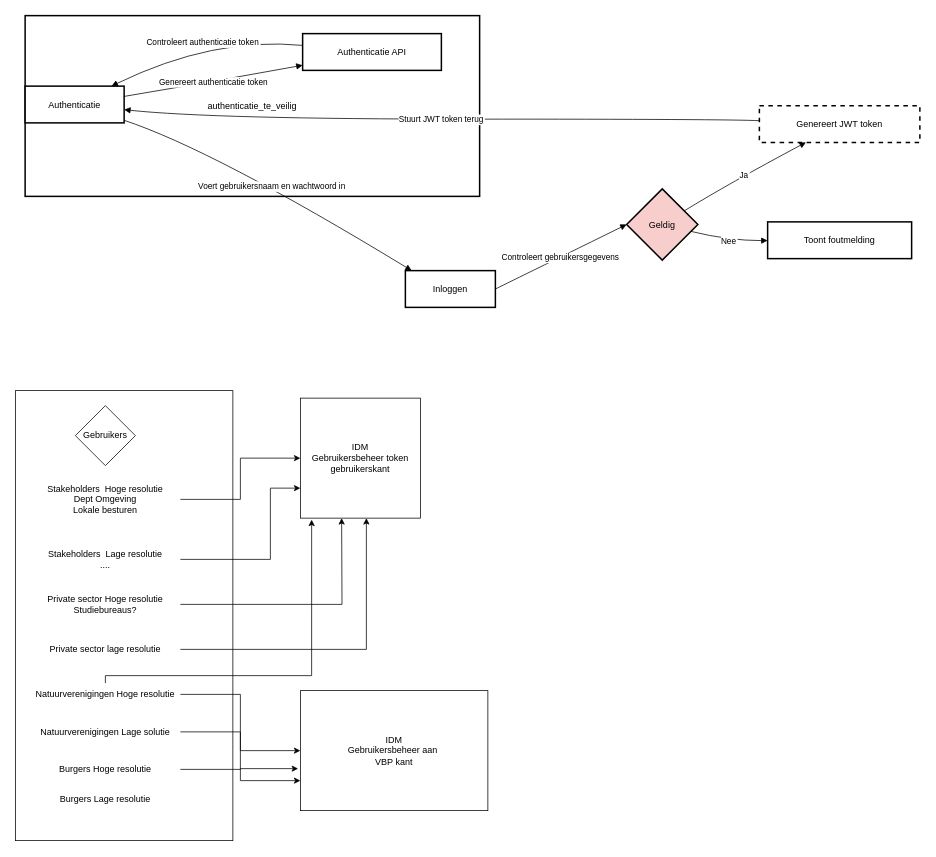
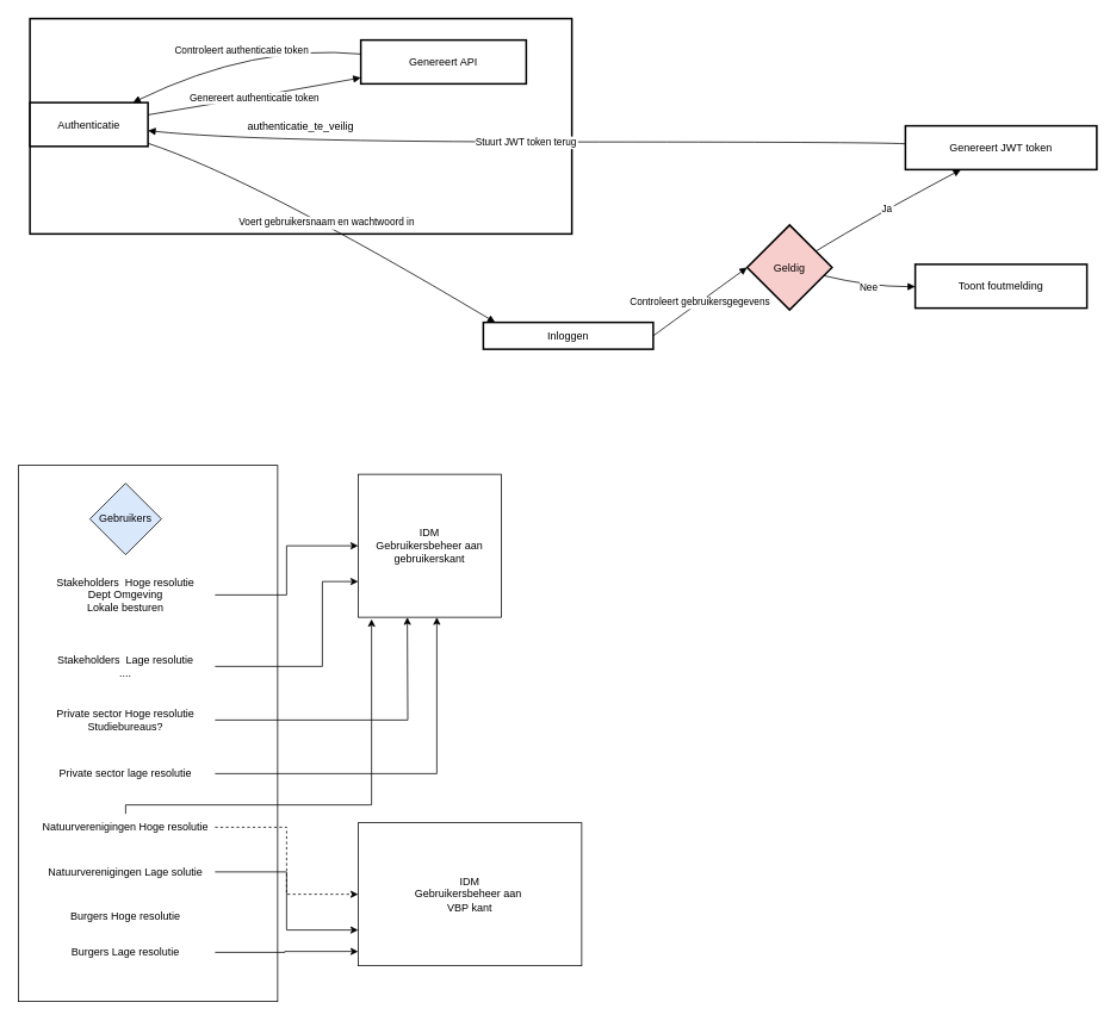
  <mxCell id="0" />
  <mxCell id="1" parent="0" />
  <mxCell id="2" value="authenticatie_te_veilig" style="whiteSpace=wrap;strokeWidth=2;" parent="1" vertex="1"><mxGeometry x="33" y="20" width="606" height="241" as="geometry" /></mxCell>
  <mxCell id="3" value="Authenticatie" style="whiteSpace=wrap;strokeWidth=2;" parent="1" vertex="1"><mxGeometry x="33" y="114" width="132" height="49" as="geometry" /></mxCell>
- <mxCell id="4" value="Inloggen" style="whiteSpace=wrap;strokeWidth=2;" parent="1" vertex="1"><mxGeometry x="540" y="360" width="120" height="49" as="geometry" /></mxCell>
+ <mxCell id="4" value="Inloggen" style="whiteSpace=wrap;strokeWidth=2;" parent="1" vertex="1"><mxGeometry x="540" y="360" width="190" height="30" as="geometry" /></mxCell>
  <mxCell id="5" value="Geldig" style="rhombus;strokeWidth=2;whiteSpace=wrap;fillColor=#f8cecc;" parent="1" vertex="1"><mxGeometry x="835" y="251" width="95" height="95" as="geometry" /></mxCell>
- <mxCell id="6" value="Genereert JWT token" style="whiteSpace=wrap;strokeWidth=2;dashed=1;" parent="1" vertex="1"><mxGeometry x="1012" y="140" width="214" height="49" as="geometry" /></mxCell>
+ <mxCell id="6" value="Genereert JWT token" style="whiteSpace=wrap;strokeWidth=2;" parent="1" vertex="1"><mxGeometry x="1012" y="140" width="214" height="49" as="geometry" /></mxCell>
  <mxCell id="7" value="Toont foutmelding" style="whiteSpace=wrap;strokeWidth=2;" parent="1" vertex="1"><mxGeometry x="1023" y="295" width="192" height="49" as="geometry" /></mxCell>
- <mxCell id="8" value="Authenticatie API" style="whiteSpace=wrap;strokeWidth=2;" parent="1" vertex="1"><mxGeometry x="403" y="44" width="185" height="49" as="geometry" /></mxCell>
+ <mxCell id="8" value="Genereert API" style="whiteSpace=wrap;strokeWidth=2;" parent="1" vertex="1"><mxGeometry x="403" y="44" width="185" height="49" as="geometry" /></mxCell>
  <mxCell id="9" value="Voert gebruikersnaam en wachtwoord in" style="curved=1;startArrow=none;endArrow=block;exitX=1;exitY=0.93;entryX=0.07;entryY=0;" parent="1" source="3" target="4" edge="1"><mxGeometry relative="1" as="geometry"><Array as="points"><mxPoint x="284" y="199" /></Array></mxGeometry></mxCell>
  <mxCell id="10" value="Controleert gebruikersgegevens" style="curved=1;startArrow=none;endArrow=block;exitX=1;exitY=0.5;entryX=0;entryY=0.5;" parent="1" source="4" target="5" edge="1"><mxGeometry relative="1" as="geometry"><Array as="points" /></mxGeometry></mxCell>
  <mxCell id="11" value="Ja" style="curved=1;startArrow=none;endArrow=block;exitX=1;exitY=0.19;entryX=0.29;entryY=1;" parent="1" source="5" target="6" edge="1"><mxGeometry relative="1" as="geometry"><Array as="points"><mxPoint x="971" y="244" /></Array></mxGeometry></mxCell>
  <mxCell id="12" value="Nee" style="curved=1;startArrow=none;endArrow=block;exitX=1;exitY=0.62;entryX=0;entryY=0.51;" parent="1" source="5" target="7" edge="1"><mxGeometry relative="1" as="geometry"><Array as="points"><mxPoint x="971" y="320" /></Array></mxGeometry></mxCell>
  <mxCell id="13" value="Stuurt JWT token terug" style="curved=1;startArrow=none;endArrow=block;exitX=0;exitY=0.41;entryX=1;entryY=0.64;" parent="1" source="6" target="3" edge="1"><mxGeometry relative="1" as="geometry"><Array as="points"><mxPoint x="971" y="158" /><mxPoint x="284" y="158" /></Array></mxGeometry></mxCell>
  <mxCell id="14" value="Genereert authenticatie token" style="curved=1;startArrow=none;endArrow=block;exitX=1;exitY=0.28;entryX=0;entryY=0.86;" parent="1" source="3" target="8" edge="1"><mxGeometry relative="1" as="geometry"><Array as="points"><mxPoint x="284" y="108" /></Array></mxGeometry></mxCell>
  <mxCell id="15" value="Controleert authenticatie token" style="curved=1;startArrow=none;endArrow=block;exitX=0;exitY=0.32;entryX=0.88;entryY=-0.01;" parent="1" source="8" target="3" edge="1"><mxGeometry relative="1" as="geometry"><Array as="points"><mxPoint x="284" y="48" /></Array></mxGeometry></mxCell>
  <mxCell id="16" value="" style="rounded=0;whiteSpace=wrap;html=1;" vertex="1" parent="1"><mxGeometry x="20" y="520" width="290" height="600" as="geometry" /></mxCell>
- <mxCell id="17" value="Gebruikers" style="rhombus;whiteSpace=wrap;html=1;" vertex="1" parent="1"><mxGeometry x="100" y="540" width="80" height="80" as="geometry" /></mxCell>
+ <mxCell id="17" value="Gebruikers" style="rhombus;whiteSpace=wrap;html=1;fillColor=#dae8fc;" vertex="1" parent="1"><mxGeometry x="100" y="540" width="80" height="80" as="geometry" /></mxCell>
  <mxCell id="18" value="Burgers Lage resolutie" style="text;html=1;align=center;verticalAlign=middle;whiteSpace=wrap;rounded=0;" vertex="1" parent="1"><mxGeometry x="40" y="1050" width="200" height="30" as="geometry" /></mxCell>
  <mxCell id="19" value="Stakeholders&amp;nbsp; Hoge resolutie&lt;div&gt;Dept Omgeving&lt;/div&gt;&lt;div&gt;Lokale besturen&lt;/div&gt;" style="text;html=1;align=center;verticalAlign=middle;whiteSpace=wrap;rounded=0;" vertex="1" parent="1"><mxGeometry x="40" y="650" width="200" height="30" as="geometry" /></mxCell>
  <mxCell id="20" style="edgeStyle=orthogonalEdgeStyle;rounded=0;orthogonalLoop=1;jettySize=auto;html=1;entryX=0;entryY=0.75;entryDx=0;entryDy=0;" edge="1" parent="1" source="21" target="29"><mxGeometry relative="1" as="geometry"><mxPoint x="320" y="660" as="targetPoint" /><Array as="points"><mxPoint x="360" y="745" /><mxPoint x="360" y="650" /></Array></mxGeometry></mxCell>
  <mxCell id="21" value="Stakeholders&amp;nbsp; Lage resolutie&lt;div&gt;....&lt;/div&gt;" style="text;html=1;align=center;verticalAlign=middle;whiteSpace=wrap;rounded=0;" vertex="1" parent="1"><mxGeometry x="40" y="730" width="200" height="30" as="geometry" /></mxCell>
  <mxCell id="22" value="Burgers Hoge resolutie" style="text;html=1;align=center;verticalAlign=middle;whiteSpace=wrap;rounded=0;" vertex="1" parent="1"><mxGeometry x="40" y="1010" width="200" height="30" as="geometry" /></mxCell>
  <mxCell id="23" value="Private sector&lt;span style=&quot;color: rgba(0, 0, 0, 0); font-family: monospace; font-size: 0px; text-align: start; text-wrap-mode: nowrap;&quot;&gt;%3CmxGraphModel%3E%3Croot%3E%3CmxCell%20id%3D%220%22%2F%3E%3CmxCell%20id%3D%221%22%20parent%3D%220%22%2F%3E%3CmxCell%20id%3D%222%22%20value%3D%22Burgers%20Hoge%20resolutie%22%20style%3D%22text%3Bhtml%3D1%3Balign%3Dcenter%3BverticalAlign%3Dmiddle%3BwhiteSpace%3Dwrap%3Brounded%3D0%3B%22%20vertex%3D%221%22%20parent%3D%221%22%3E%3CmxGeometry%20x%3D%2240%22%20y%3D%22900%22%20width%3D%22200%22%20height%3D%2230%22%20as%3D%22geometry%22%2F%3E%3C%2FmxCell%3E%3C%2Froot%3E%3C%2FmxGraphModel%3E&lt;/span&gt;&amp;nbsp;Hoge resolutie&lt;div&gt;Studiebureaus?&lt;/div&gt;" style="text;html=1;align=center;verticalAlign=middle;whiteSpace=wrap;rounded=0;" vertex="1" parent="1"><mxGeometry x="40" y="790" width="200" height="30" as="geometry" /></mxCell>
  <mxCell id="24" value="Private sector&lt;span style=&quot;color: rgba(0, 0, 0, 0); font-family: monospace; font-size: 0px; text-align: start; text-wrap-mode: nowrap;&quot;&gt;%mxGraphModel%3E%3Croot%3E%3CmxCell%20id%3D%220%22%2F%3E%3CmxCell%20id%3D%221%22%20parent%3D%220%22%2F%3E%3CmxCell%20id%3D%222%22%20value%3D%22Burgers%20Hoge%20resolutie%22%20style%3D%22text%3Bhtml%3D1%3Balign%3Dcenter%3BverticalAlign%3Dmiddle%3BwhiteSpace%3Dwrap%3Brounded%3D0%3B%22%20vertex%3D%221%22%20parent%3D%221%22%3E%3CmxGeometry%20x%3D%2240%22%20y%3D%22900%22%20width%3D%22200%22%20height%3D%2230%22%20as%3D%22geometry%22%2F%3E%3C%2FmxCell%3E%3C%2Froot%3E%3C%2FmxGraphModel%3E&lt;/span&gt;&amp;nbsp;lage resolutie" style="text;html=1;align=center;verticalAlign=middle;whiteSpace=wrap;rounded=0;" vertex="1" parent="1"><mxGeometry x="40" y="850" width="200" height="30" as="geometry" /></mxCell>
- <mxCell id="25" style="edgeStyle=orthogonalEdgeStyle;rounded=0;orthogonalLoop=1;jettySize=auto;html=1;entryX=0;entryY=0.5;entryDx=0;entryDy=0;exitX=1;exitY=0.5;exitDx=0;exitDy=0;" edge="1" parent="1" source="26" target="33"><mxGeometry relative="1" as="geometry"><mxPoint x="430" y="700" as="sourcePoint" /></mxGeometry></mxCell>
+ <mxCell id="25" style="edgeStyle=orthogonalEdgeStyle;rounded=0;orthogonalLoop=1;jettySize=auto;html=1;entryX=0;entryY=0.5;entryDx=0;entryDy=0;exitX=1;exitY=0.5;exitDx=0;exitDy=0;dashed=1;" edge="1" parent="1" source="26" target="33"><mxGeometry relative="1" as="geometry"><mxPoint x="430" y="700" as="sourcePoint" /></mxGeometry></mxCell>
  <mxCell id="26" value="Natuurverenigingen Hoge resolutie" style="text;html=1;align=center;verticalAlign=middle;whiteSpace=wrap;rounded=0;" vertex="1" parent="1"><mxGeometry x="40" y="910" width="200" height="30" as="geometry" /></mxCell>
  <mxCell id="27" style="edgeStyle=orthogonalEdgeStyle;rounded=0;orthogonalLoop=1;jettySize=auto;html=1;entryX=0;entryY=0.75;entryDx=0;entryDy=0;" edge="1" parent="1" source="28" target="33"><mxGeometry relative="1" as="geometry" /></mxCell>
  <mxCell id="28" value="Natuurverenigingen Lage solutie" style="text;html=1;align=center;verticalAlign=middle;whiteSpace=wrap;rounded=0;" vertex="1" parent="1"><mxGeometry x="40" y="960" width="200" height="30" as="geometry" /></mxCell>
- <mxCell id="29" value="IDM&lt;div&gt;Gebruikersbeheer token gebruikerskant&lt;/div&gt;" style="whiteSpace=wrap;html=1;aspect=fixed;" vertex="1" parent="1"><mxGeometry x="400" y="530" width="160" height="160" as="geometry" /></mxCell>
+ <mxCell id="29" value="IDM&lt;div&gt;Gebruikersbeheer aan gebruikerskant&lt;/div&gt;" style="whiteSpace=wrap;html=1;aspect=fixed;" vertex="1" parent="1"><mxGeometry x="400" y="530" width="160" height="160" as="geometry" /></mxCell>
  <mxCell id="30" style="edgeStyle=orthogonalEdgeStyle;rounded=0;orthogonalLoop=1;jettySize=auto;html=1;" edge="1" parent="1" source="19" target="29"><mxGeometry relative="1" as="geometry" /></mxCell>
  <mxCell id="31" style="edgeStyle=orthogonalEdgeStyle;rounded=0;orthogonalLoop=1;jettySize=auto;html=1;" edge="1" parent="1" source="23"><mxGeometry relative="1" as="geometry"><mxPoint x="455" y="690" as="targetPoint" /></mxGeometry></mxCell>
  <mxCell id="32" style="edgeStyle=orthogonalEdgeStyle;rounded=0;orthogonalLoop=1;jettySize=auto;html=1;entryX=0.55;entryY=1;entryDx=0;entryDy=0;entryPerimeter=0;" edge="1" parent="1" source="24" target="29"><mxGeometry relative="1" as="geometry" /></mxCell>
  <mxCell id="33" value="IDM&lt;div&gt;Gebruikersbeheer aan&amp;nbsp;&lt;/div&gt;&lt;div&gt;VBP kant&lt;/div&gt;" style="whiteSpace=wrap;html=1;aspect=fixed;" vertex="1" parent="1"><mxGeometry x="400" y="920" width="250" height="160" as="geometry" /></mxCell>
  <mxCell id="34" style="edgeStyle=orthogonalEdgeStyle;rounded=0;orthogonalLoop=1;jettySize=auto;html=1;entryX=0.094;entryY=1.013;entryDx=0;entryDy=0;entryPerimeter=0;" edge="1" parent="1" source="26" target="29"><mxGeometry relative="1" as="geometry"><Array as="points"><mxPoint x="140" y="900" /><mxPoint x="415" y="900" /></Array></mxGeometry></mxCell>
- <mxCell id="35" style="edgeStyle=orthogonalEdgeStyle;rounded=0;orthogonalLoop=1;jettySize=auto;html=1;entryX=-0.012;entryY=0.65;entryDx=0;entryDy=0;entryPerimeter=0;" edge="1" parent="1" source="22" target="33"><mxGeometry relative="1" as="geometry" /></mxCell>
+ <mxCell id="36" style="edgeStyle=orthogonalEdgeStyle;rounded=0;orthogonalLoop=1;jettySize=auto;html=1;" edge="1" parent="1" source="18" target="33"><mxGeometry relative="1" as="geometry"><mxPoint x="396" y="1063" as="targetPoint" /><Array as="points"><mxPoint x="318" y="1065" /><mxPoint x="318" y="1064" /></Array></mxGeometry></mxCell>
